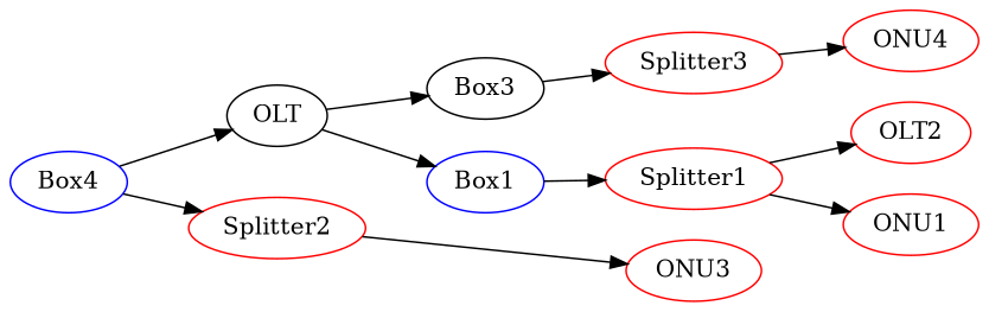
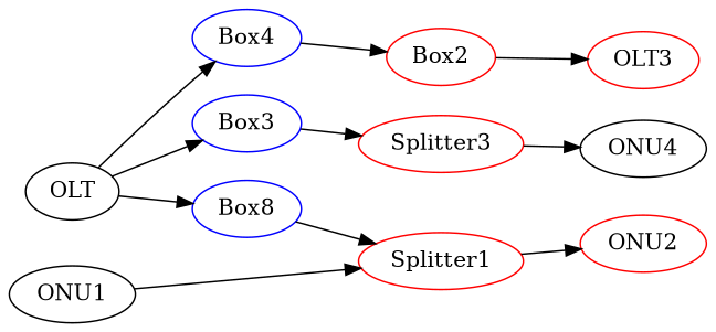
  strict digraph {
    rankdir=LR
    node [color=red weight=0]
    edge [weight=0]
-   n1 [label=OLT2]
-   n2 [label=ONU4]
+   n1 [label=ONU2]
+   n2 [color=black label=ONU4]
    n3 [color=black label=OLT]
-   n4 [color=black label=Box3]
-   n5 [color=blue label=Box1]
+   n4 [color=blue label=Box3]
+   n5 [color=blue label=Box8]
    n6 [color=blue label=Box4]
    n7 [label=Splitter3]
    n8 [label=Splitter1]
-   n9 [label=Splitter2]
-   n10 [label=ONU1]
-   n11 [label=ONU3]
+   n9 [label=Box2]
+   n10 [color=black label=ONU1]
+   n11 [label=OLT3]
    n3 -> n4
    n3 -> n5
-   n6 -> n3
+   n3 -> n6
    n4 -> n7
    n5 -> n8
    n6 -> n9
    n7 -> n2
    n8 -> n1
-   n8 -> n10
+   n10 -> n8
    n9 -> n11
  }
